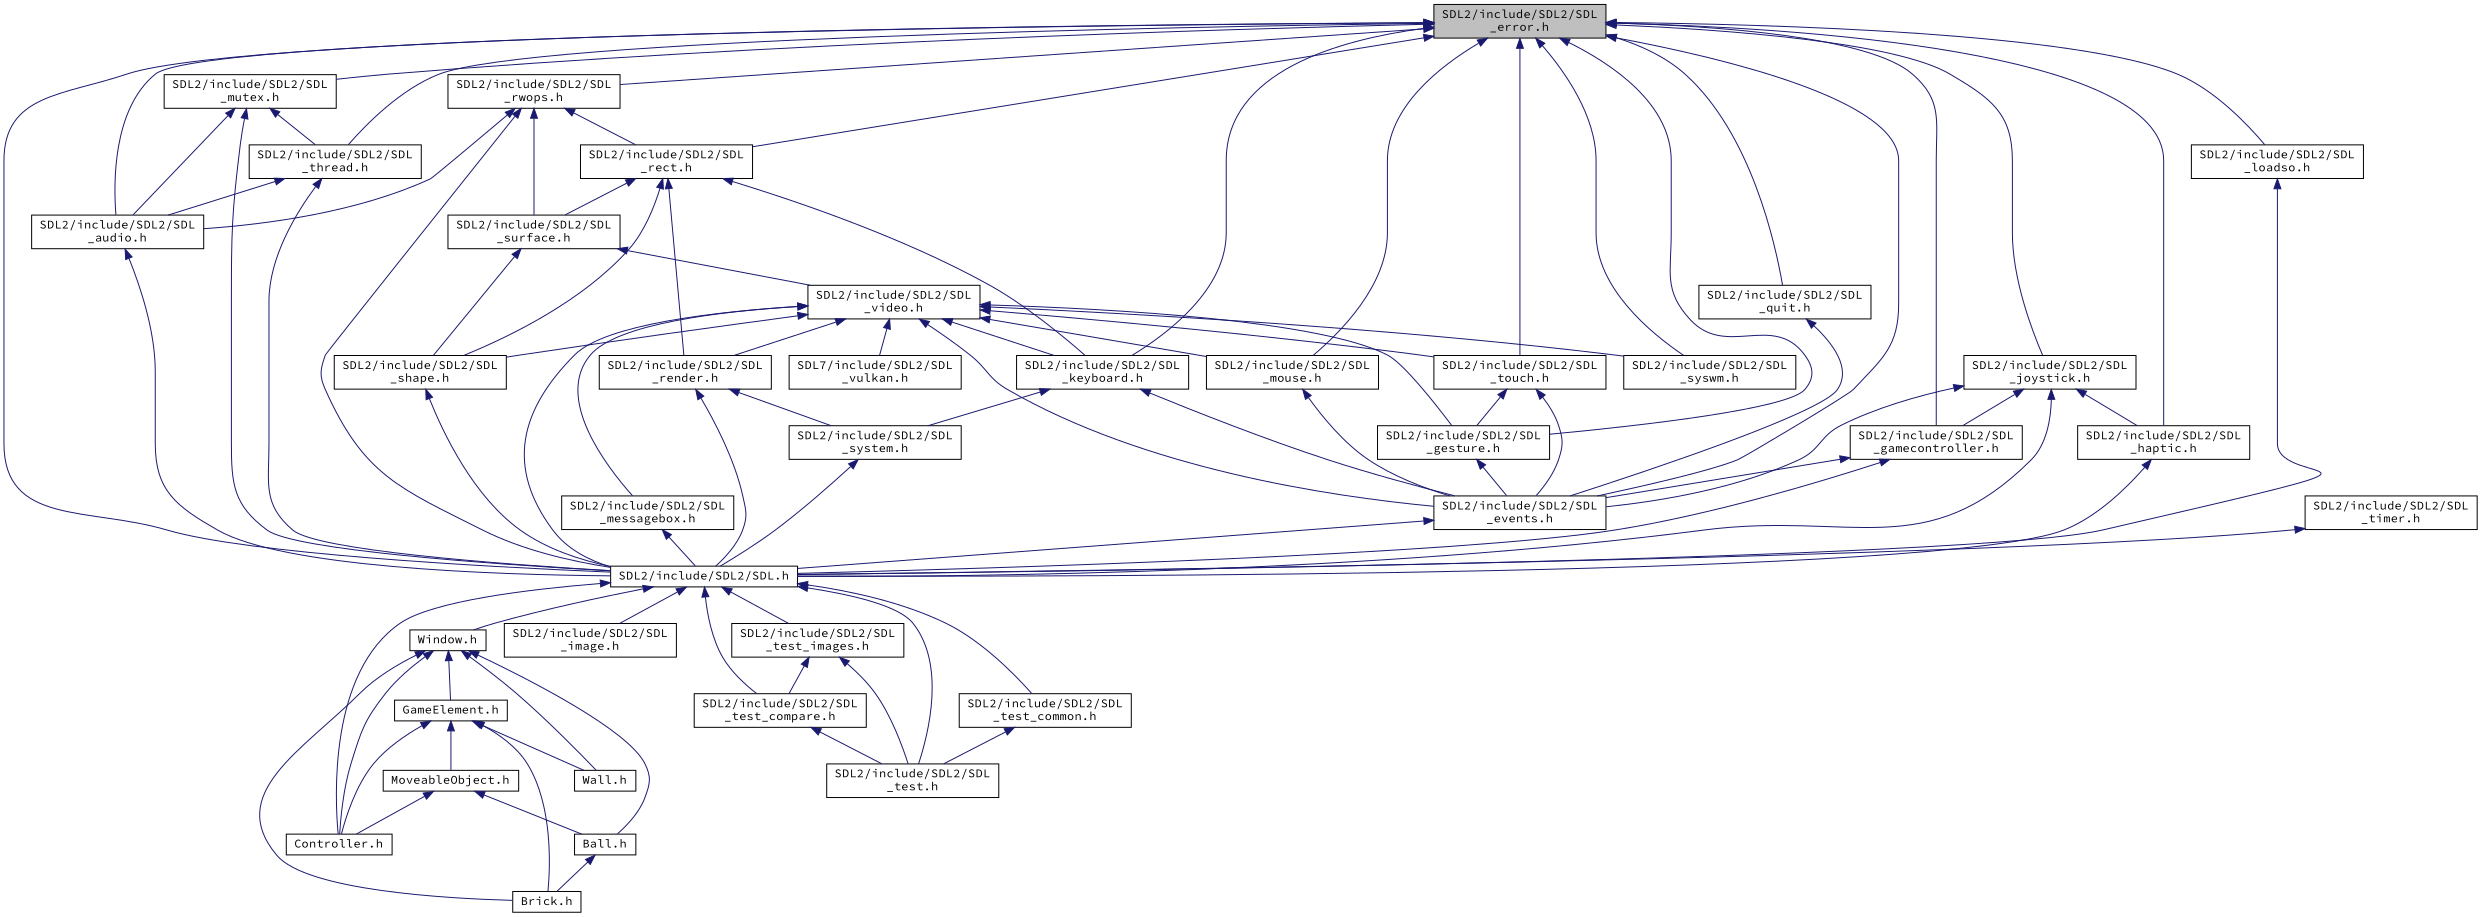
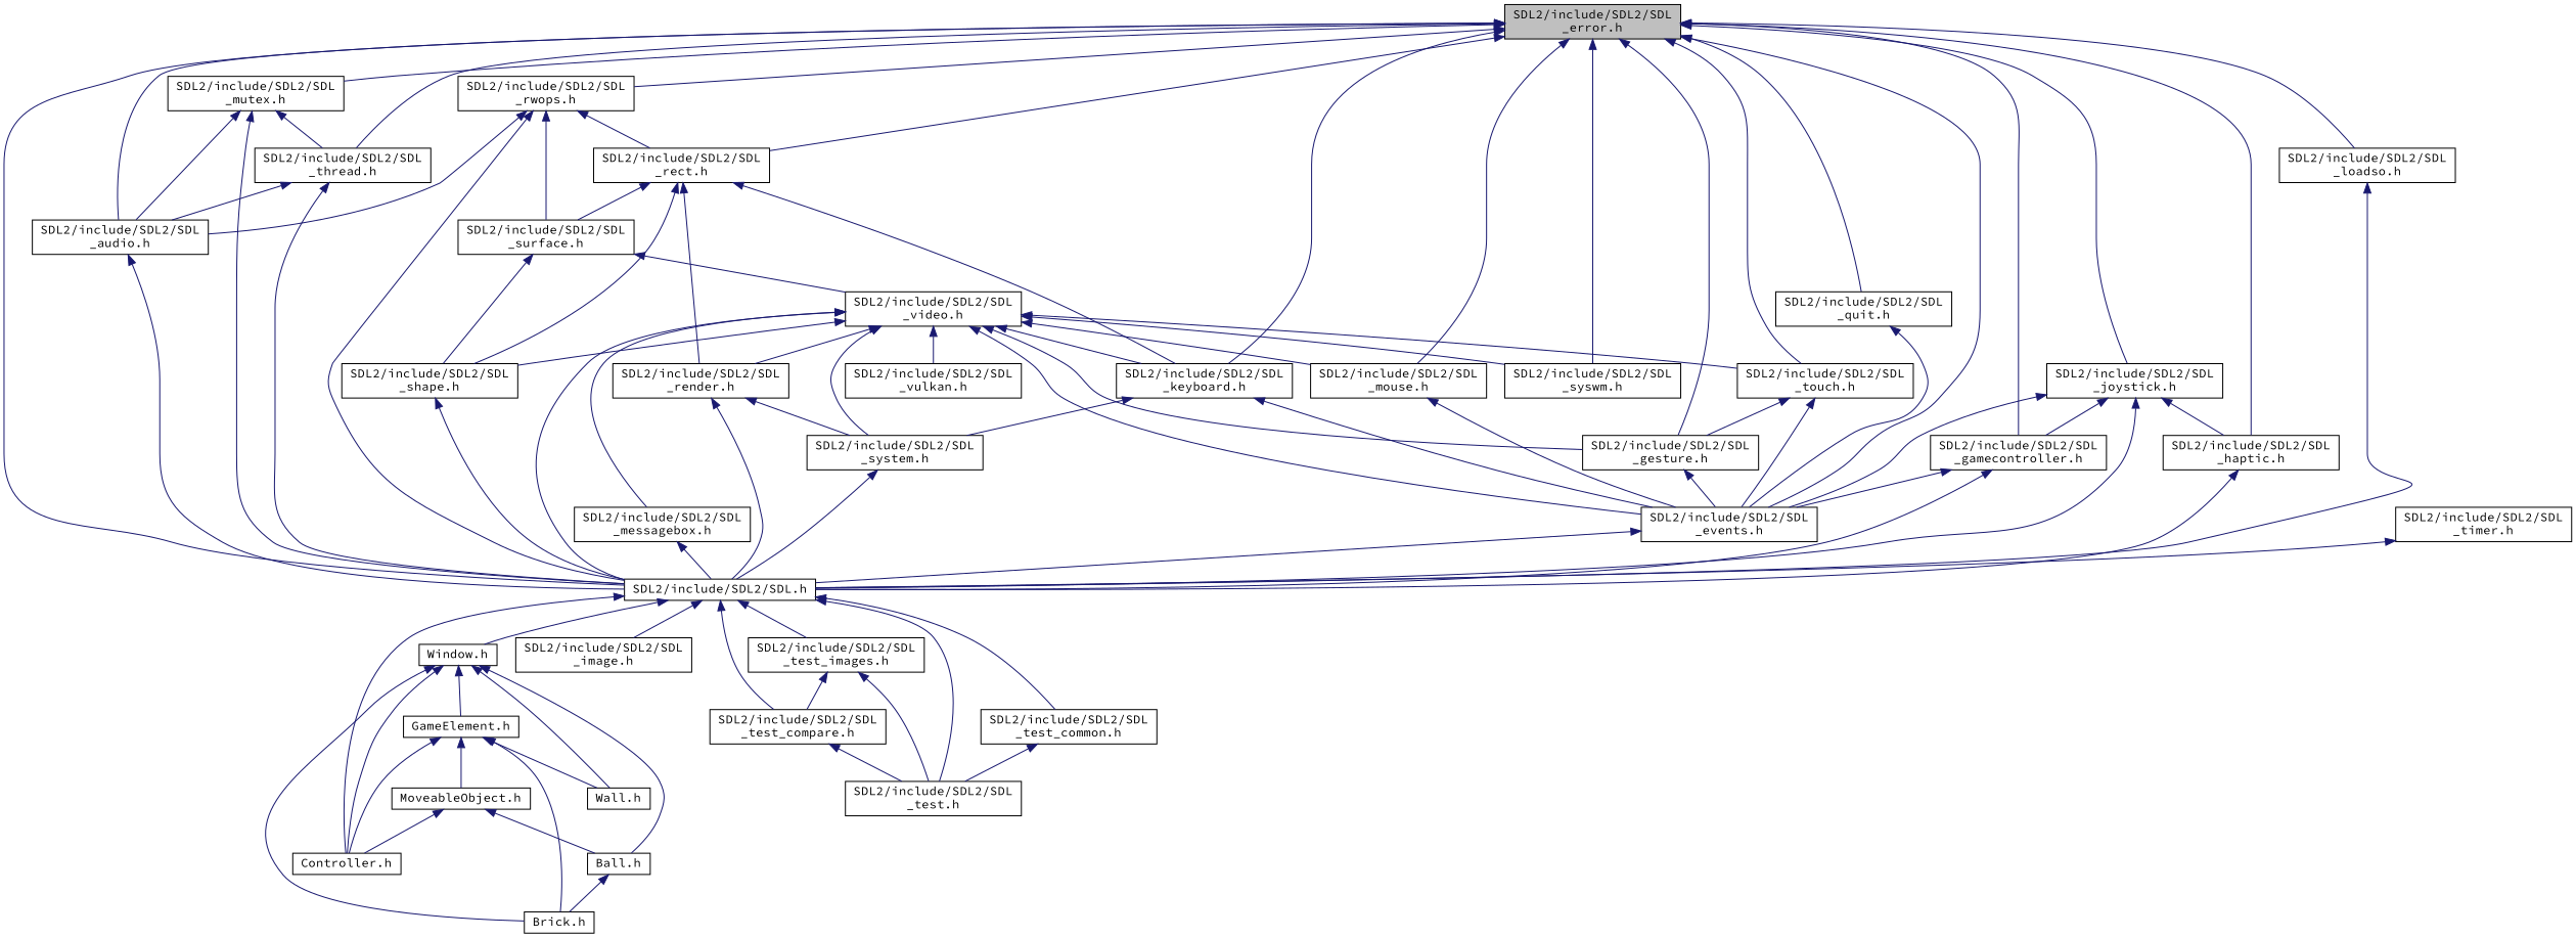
  digraph {
    fontname="Source Code Pro"
    node [color=black fillcolor=white fontname="Source Code Pro" fontsize=12 shape=record style=filled]
    edge [color=midnightblue dir=back fontname="Source Code Pro" fontsize=12 labelfontname=Helvetica labelfontsize=12 style=solid]
    n1 [fillcolor=grey75 fontcolor=black height=0.2 label="SDL2/include/SDL2/SDL\l_error.h" width=0.4]
    n2 [height=0.2 label="SDL2/include/SDL2/SDL\l_audio.h" width=0.4]
    n3 [height=0.2 label="SDL2/include/SDL2/SDL.h" width=0.4]
    n4 [height=0.2 label="SDL2/include/SDL2/SDL\l_mutex.h" width=0.4]
    n5 [height=0.2 label="SDL2/include/SDL2/SDL\l_thread.h" width=0.4]
    n6 [height=0.2 label="SDL2/include/SDL2/SDL\l_rwops.h" width=0.4]
    n7 [height=0.2 label="SDL2/include/SDL2/SDL\l_rect.h" width=0.4]
    n8 [height=0.2 label="SDL2/include/SDL2/SDL\l_events.h" width=0.4]
    n9 [height=0.2 label="SDL2/include/SDL2/SDL\l_keyboard.h" width=0.4]
    n10 [height=0.2 label="SDL2/include/SDL2/SDL\l_mouse.h" width=0.4]
    n11 [height=0.2 label="SDL2/include/SDL2/SDL\l_gesture.h" width=0.4]
    n12 [height=0.2 label="SDL2/include/SDL2/SDL\l_touch.h" width=0.4]
    n13 [height=0.2 label="SDL2/include/SDL2/SDL\l_syswm.h" width=0.4]
    n14 [height=0.2 label="SDL2/include/SDL2/SDL\l_gamecontroller.h" width=0.4]
    n15 [height=0.2 label="SDL2/include/SDL2/SDL\l_joystick.h" width=0.4]
    n16 [height=0.2 label="SDL2/include/SDL2/SDL\l_haptic.h" width=0.4]
    n17 [height=0.2 label="SDL2/include/SDL2/SDL\l_quit.h" width=0.4]
    n18 [height=0.2 label="SDL2/include/SDL2/SDL\l_loadso.h" width=0.4]
    n19 [height=0.2 label="Window.h" width=0.4]
    n20 [height=0.2 label="Controller.h" width=0.4]
    n21 [height=0.2 label="SDL2/include/SDL2/SDL\l_image.h" width=0.4]
    n22 [height=0.2 label="SDL2/include/SDL2/SDL\l_test.h" width=0.4]
    n23 [height=0.2 label="SDL2/include/SDL2/SDL\l_test_common.h" width=0.4]
    n24 [height=0.2 label="SDL2/include/SDL2/SDL\l_test_compare.h" width=0.4]
    n25 [height=0.2 label="SDL2/include/SDL2/SDL\l_test_images.h" width=0.4]
    n26 [height=0.2 label="SDL2/include/SDL2/SDL\l_surface.h" width=0.4]
    n27 [height=0.2 label="SDL2/include/SDL2/SDL\l_render.h" width=0.4]
    n28 [height=0.2 label="SDL2/include/SDL2/SDL\l_shape.h" width=0.4]
    n29 [height=0.2 label="SDL2/include/SDL2/SDL\l_system.h" width=0.4]
    n30 [height=0.2 label="SDL2/include/SDL2/SDL\l_timer.h" width=0.4]
    n31 [height=0.2 label="Ball.h" width=0.4]
    n32 [height=0.2 label="Brick.h" width=0.4]
    n33 [height=0.2 label="GameElement.h" width=0.4]
    n34 [height=0.2 label="Wall.h" width=0.4]
    n35 [height=0.2 label="MoveableObject.h" width=0.4]
    n36 [height=0.2 label="SDL2/include/SDL2/SDL\l_video.h" width=0.4]
    n37 [height=0.2 label="SDL2/include/SDL2/SDL\l_messagebox.h" width=0.4]
-   n38 [height=0.2 label="SDL7/include/SDL2/SDL\l_vulkan.h" width=0.4]
+   n38 [height=0.2 label="SDL2/include/SDL2/SDL\l_vulkan.h" width=0.4]
    n1 -> n2
    n1 -> n3
    n1 -> n4
    n1 -> n5
    n1 -> n6
    n1 -> n7
    n1 -> n8
    n1 -> n9
    n1 -> n10
    n1 -> n11
    n1 -> n12
    n1 -> n13
    n1 -> n14
    n1 -> n15
    n1 -> n16
    n1 -> n17
    n1 -> n18
    n2 -> n3
    n3 -> n19
    n3 -> n20
    n3 -> n21
    n3 -> n22
    n3 -> n23
    n3 -> n24
    n3 -> n25
    n4 -> n2
    n4 -> n3
    n4 -> n5
    n5 -> n2
    n5 -> n3
    n6 -> n2
    n6 -> n3
    n6 -> n7
    n6 -> n26
    n7 -> n9
    n7 -> n26
    n7 -> n27
    n7 -> n28
    n8 -> n3
    n9 -> n8
    n9 -> n29
    n10 -> n8
    n11 -> n8
    n12 -> n8
    n12 -> n11
    n14 -> n3
    n14 -> n8
    n15 -> n3
    n15 -> n8
    n15 -> n14
    n15 -> n16
    n16 -> n3
    n17 -> n8
    n18 -> n3
    n19 -> n20
    n19 -> n31
    n19 -> n32
    n19 -> n33
    n19 -> n34
    n23 -> n22
    n24 -> n22
    n25 -> n22
    n25 -> n24
    n26 -> n28
    n26 -> n36
    n27 -> n3
    n27 -> n29
    n28 -> n3
    n29 -> n3
    n30 -> n3
    n31 -> n32
    n33 -> n20
    n33 -> n32
    n33 -> n34
    n33 -> n35
    n35 -> n20
    n35 -> n31
    n36 -> n3
    n36 -> n8
    n36 -> n9
    n36 -> n10
    n36 -> n11
    n36 -> n12
    n36 -> n13
    n36 -> n27
    n36 -> n28
+   n36 -> n29
    n36 -> n37
    n36 -> n38
    n37 -> n3
  }
